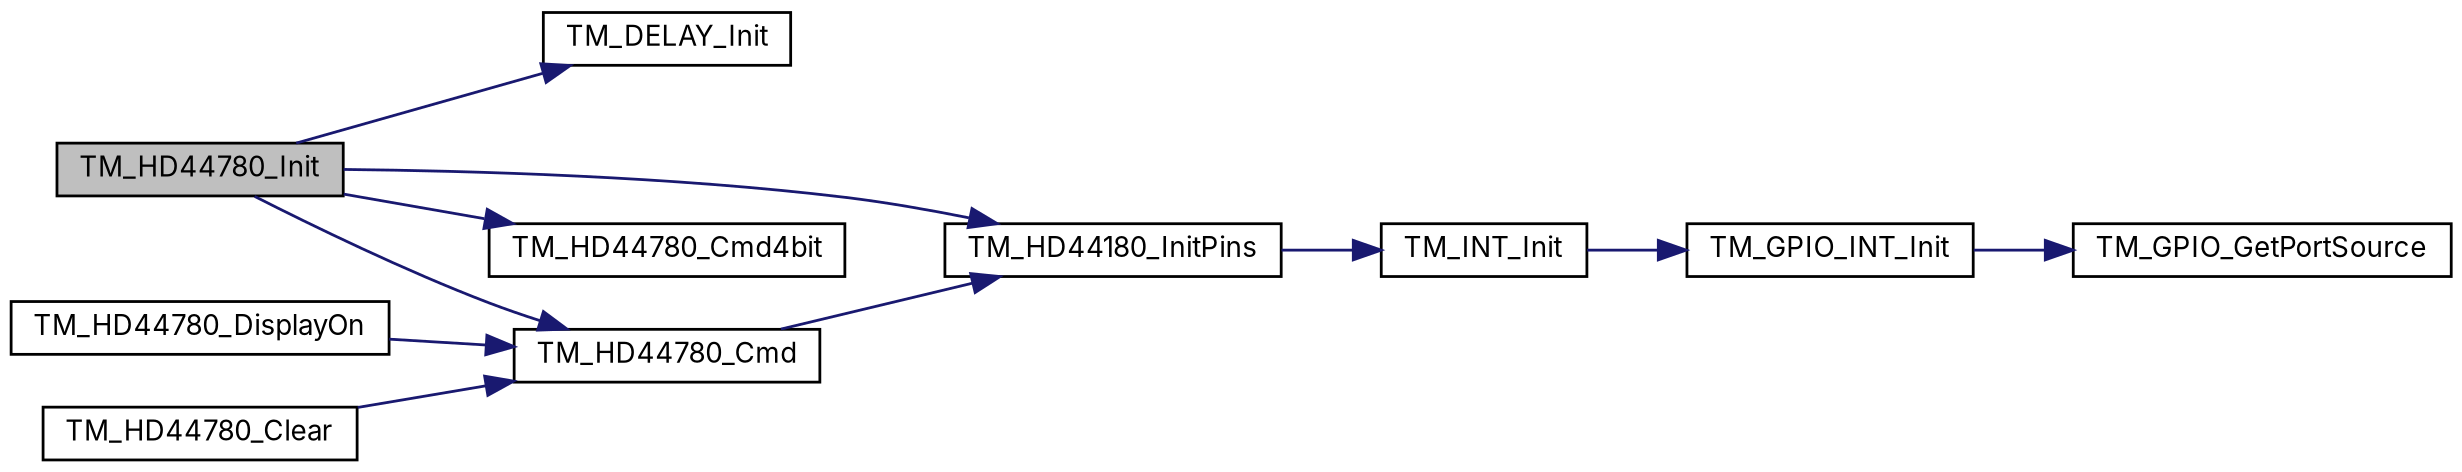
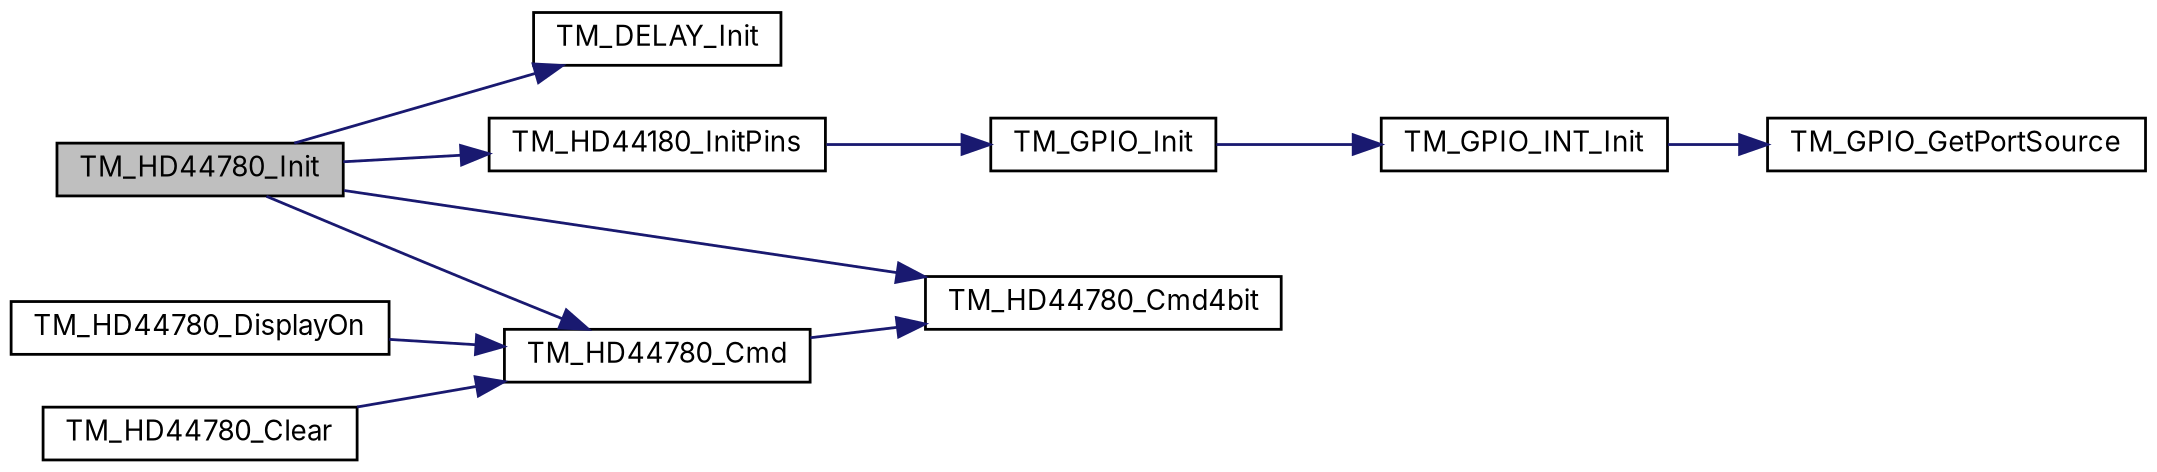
  digraph {
    fontname=Inter
    rankdir=LR
    node [color=black fillcolor=white fontname=Inter fontsize=10 shape=record style=filled]
    edge [color=midnightblue fontname=Inter fontsize=10 labelfontname=Helvetica labelfontsize=10 style=solid]
    n1 [fillcolor=grey75 fontcolor=black height=0.2 label=TM_HD44780_Init width=0.4]
    n2 [height=0.2 label=TM_DELAY_Init width=0.4]
    n3 [height=0.2 label=TM_HD44180_InitPins width=0.4]
    n4 [height=0.2 label=TM_HD44780_Cmd4bit width=0.4]
    n5 [height=0.2 label=TM_HD44780_Cmd width=0.4]
-   n6 [height=0.2 label=TM_INT_Init width=0.4]
+   n6 [height=0.2 label=TM_GPIO_Init width=0.4]
    n7 [height=0.2 label=TM_HD44780_DisplayOn width=0.4]
    n8 [height=0.2 label=TM_HD44780_Clear width=0.4]
    n9 [height=0.2 label=TM_GPIO_INT_Init width=0.4]
    n10 [height=0.2 label=TM_GPIO_GetPortSource width=0.4]
    n1 -> n2
    n1 -> n3
    n1 -> n4
    n1 -> n5
    n3 -> n6
-   n5 -> n3
+   n5 -> n4
    n6 -> n9
    n7 -> n5
    n8 -> n5
    n9 -> n10
  }
